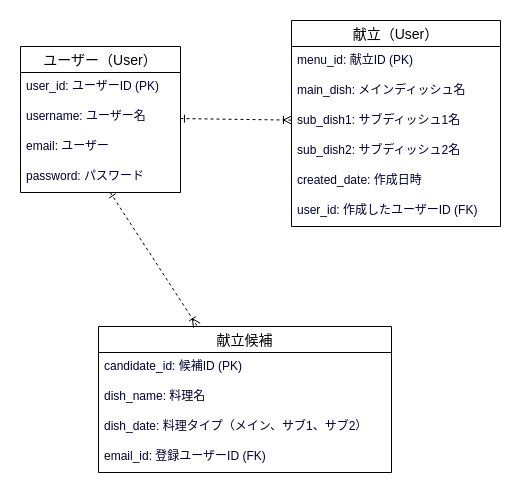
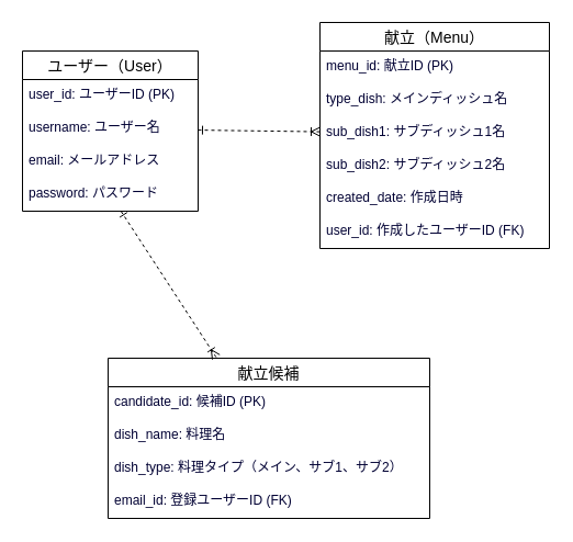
  <mxCell id="0" />
  <mxCell id="1" parent="0" />
  <mxCell id="2" value="ユーザー（User）" style="swimlane;fontStyle=0;childLayout=stackLayout;horizontal=1;startSize=26;horizontalStack=0;resizeParent=1;resizeParentMax=0;resizeLast=0;collapsible=1;marginBottom=0;align=center;fontSize=14;labelBackgroundColor=none;labelBorderColor=none;swimlaneFillColor=none;gradientColor=none;perimeterSpacing=1;swimlaneLine=1;" vertex="1" parent="1"><mxGeometry x="20" y="46" width="160" height="146" as="geometry" /></mxCell>
  <mxCell id="3" value="user_id: ユーザーID (PK)" style="text;strokeColor=none;fillColor=none;spacingLeft=4;spacingRight=4;overflow=hidden;rotatable=0;points=[[0,0.5],[1,0.5]];portConstraint=eastwest;fontSize=12;fontColor=#000033;" vertex="1" parent="2"><mxGeometry y="26" width="160" height="30" as="geometry" /></mxCell>
  <mxCell id="4" value="username: ユーザー名" style="text;strokeColor=none;fillColor=none;spacingLeft=4;spacingRight=4;overflow=hidden;rotatable=0;points=[[0,0.5],[1,0.5]];portConstraint=eastwest;fontSize=12;fontColor=#000033;" vertex="1" parent="2"><mxGeometry y="56" width="160" height="30" as="geometry" /></mxCell>
- <mxCell id="5" value="email: ユーザー" style="text;strokeColor=none;fillColor=none;spacingLeft=4;spacingRight=4;overflow=hidden;rotatable=0;points=[[0,0.5],[1,0.5]];portConstraint=eastwest;fontSize=12;fontColor=#000033;" vertex="1" parent="2"><mxGeometry y="86" width="160" height="30" as="geometry" /></mxCell>
+ <mxCell id="5" value="email: メールアドレス" style="text;strokeColor=none;fillColor=none;spacingLeft=4;spacingRight=4;overflow=hidden;rotatable=0;points=[[0,0.5],[1,0.5]];portConstraint=eastwest;fontSize=12;fontColor=#000033;" vertex="1" parent="2"><mxGeometry y="86" width="160" height="30" as="geometry" /></mxCell>
  <mxCell id="6" value="password: パスワード" style="text;strokeColor=none;fillColor=none;spacingLeft=4;spacingRight=4;overflow=hidden;rotatable=0;points=[[0,0.5],[1,0.5]];portConstraint=eastwest;fontSize=12;fontColor=#000033;" vertex="1" parent="2"><mxGeometry y="116" width="160" height="30" as="geometry" /></mxCell>
- <mxCell id="7" value="献立（User）" style="swimlane;fontStyle=0;childLayout=stackLayout;horizontal=1;startSize=26;horizontalStack=0;resizeParent=1;resizeParentMax=0;resizeLast=0;collapsible=1;marginBottom=0;align=center;fontSize=14;labelBackgroundColor=none;labelBorderColor=none;swimlaneFillColor=none;gradientColor=none;perimeterSpacing=1;swimlaneLine=1;" vertex="1" parent="1"><mxGeometry x="291" y="20" width="209" height="206" as="geometry" /></mxCell>
+ <mxCell id="7" value="献立（Menu）" style="swimlane;fontStyle=0;childLayout=stackLayout;horizontal=1;startSize=26;horizontalStack=0;resizeParent=1;resizeParentMax=0;resizeLast=0;collapsible=1;marginBottom=0;align=center;fontSize=14;labelBackgroundColor=none;labelBorderColor=none;swimlaneFillColor=none;gradientColor=none;perimeterSpacing=1;swimlaneLine=1;" vertex="1" parent="1"><mxGeometry x="291" y="20" width="209" height="206" as="geometry" /></mxCell>
  <mxCell id="8" value="menu_id: 献立ID (PK)" style="text;strokeColor=none;fillColor=none;spacingLeft=4;spacingRight=4;overflow=hidden;rotatable=0;points=[[0,0.5],[1,0.5]];portConstraint=eastwest;fontSize=12;fontColor=#000033;" vertex="1" parent="7"><mxGeometry y="26" width="209" height="30" as="geometry" /></mxCell>
- <mxCell id="9" value="main_dish: メインディッシュ名" style="text;strokeColor=none;fillColor=none;spacingLeft=4;spacingRight=4;overflow=hidden;rotatable=0;points=[[0,0.5],[1,0.5]];portConstraint=eastwest;fontSize=12;fontColor=#000033;" vertex="1" parent="7"><mxGeometry y="56" width="209" height="30" as="geometry" /></mxCell>
+ <mxCell id="9" value="type_dish: メインディッシュ名" style="text;strokeColor=none;fillColor=none;spacingLeft=4;spacingRight=4;overflow=hidden;rotatable=0;points=[[0,0.5],[1,0.5]];portConstraint=eastwest;fontSize=12;fontColor=#000033;" vertex="1" parent="7"><mxGeometry y="56" width="209" height="30" as="geometry" /></mxCell>
  <mxCell id="10" value="sub_dish1: サブディッシュ1名" style="text;strokeColor=none;fillColor=none;spacingLeft=4;spacingRight=4;overflow=hidden;rotatable=0;points=[[0,0.5],[1,0.5]];portConstraint=eastwest;fontSize=12;fontColor=#000033;" vertex="1" parent="7"><mxGeometry y="86" width="209" height="30" as="geometry" /></mxCell>
  <mxCell id="11" value="sub_dish2: サブディッシュ2名" style="text;strokeColor=none;fillColor=none;spacingLeft=4;spacingRight=4;overflow=hidden;rotatable=0;points=[[0,0.5],[1,0.5]];portConstraint=eastwest;fontSize=12;fontColor=#000033;" vertex="1" parent="7"><mxGeometry y="116" width="209" height="30" as="geometry" /></mxCell>
  <mxCell id="12" value="created_date: 作成日時" style="text;strokeColor=none;fillColor=none;spacingLeft=4;spacingRight=4;overflow=hidden;rotatable=0;points=[[0,0.5],[1,0.5]];portConstraint=eastwest;fontSize=12;fontColor=#000033;" vertex="1" parent="7"><mxGeometry y="146" width="209" height="30" as="geometry" /></mxCell>
  <mxCell id="13" value="user_id: 作成したユーザーID (FK)" style="text;strokeColor=none;fillColor=none;spacingLeft=4;spacingRight=4;overflow=hidden;rotatable=0;points=[[0,0.5],[1,0.5]];portConstraint=eastwest;fontSize=12;fontColor=#000033;" vertex="1" parent="7"><mxGeometry y="176" width="209" height="30" as="geometry" /></mxCell>
  <mxCell id="14" value="献立候補" style="swimlane;fontStyle=0;childLayout=stackLayout;horizontal=1;startSize=26;horizontalStack=0;resizeParent=1;resizeParentMax=0;resizeLast=0;collapsible=1;marginBottom=0;align=center;fontSize=14;labelBackgroundColor=none;labelBorderColor=none;swimlaneFillColor=none;gradientColor=none;perimeterSpacing=1;swimlaneLine=1;" vertex="1" parent="1"><mxGeometry x="98" y="326" width="293" height="146" as="geometry" /></mxCell>
  <mxCell id="15" value="candidate_id: 候補ID (PK)" style="text;strokeColor=none;fillColor=none;spacingLeft=4;spacingRight=4;overflow=hidden;rotatable=0;points=[[0,0.5],[1,0.5]];portConstraint=eastwest;fontSize=12;fontColor=#000033;" vertex="1" parent="14"><mxGeometry y="26" width="293" height="30" as="geometry" /></mxCell>
  <mxCell id="16" value="dish_name: 料理名" style="text;strokeColor=none;fillColor=none;spacingLeft=4;spacingRight=4;overflow=hidden;rotatable=0;points=[[0,0.5],[1,0.5]];portConstraint=eastwest;fontSize=12;fontColor=#000033;" vertex="1" parent="14"><mxGeometry y="56" width="293" height="30" as="geometry" /></mxCell>
- <mxCell id="17" value="dish_date: 料理タイプ（メイン、サブ1、サブ2）" style="text;strokeColor=none;fillColor=none;spacingLeft=4;spacingRight=4;overflow=hidden;rotatable=0;points=[[0,0.5],[1,0.5]];portConstraint=eastwest;fontSize=12;fontColor=#000033;" vertex="1" parent="14"><mxGeometry y="86" width="293" height="30" as="geometry" /></mxCell>
+ <mxCell id="17" value="dish_type: 料理タイプ（メイン、サブ1、サブ2）" style="text;strokeColor=none;fillColor=none;spacingLeft=4;spacingRight=4;overflow=hidden;rotatable=0;points=[[0,0.5],[1,0.5]];portConstraint=eastwest;fontSize=12;fontColor=#000033;" vertex="1" parent="14"><mxGeometry y="86" width="293" height="30" as="geometry" /></mxCell>
  <mxCell id="18" value="email_id: 登録ユーザーID (FK)" style="text;strokeColor=none;fillColor=none;spacingLeft=4;spacingRight=4;overflow=hidden;rotatable=0;points=[[0,0.5],[1,0.5]];portConstraint=eastwest;fontSize=12;fontColor=#000033;" vertex="1" parent="14"><mxGeometry y="116" width="293" height="30" as="geometry" /></mxCell>
  <mxCell id="19" style="edgeStyle=none;html=1;fontColor=#000033;strokeColor=#000000;endArrow=ERoneToMany;endFill=0;startArrow=ERone;startFill=0;dashed=1;" edge="1" parent="1" source="4" target="10"><mxGeometry relative="1" as="geometry" /></mxCell>
  <mxCell id="20" style="edgeStyle=none;html=1;strokeColor=#000000;fontColor=#000033;startArrow=ERone;startFill=0;endArrow=ERoneToMany;endFill=0;dashed=1;" edge="1" parent="1" source="6" target="14"><mxGeometry relative="1" as="geometry" /></mxCell>
